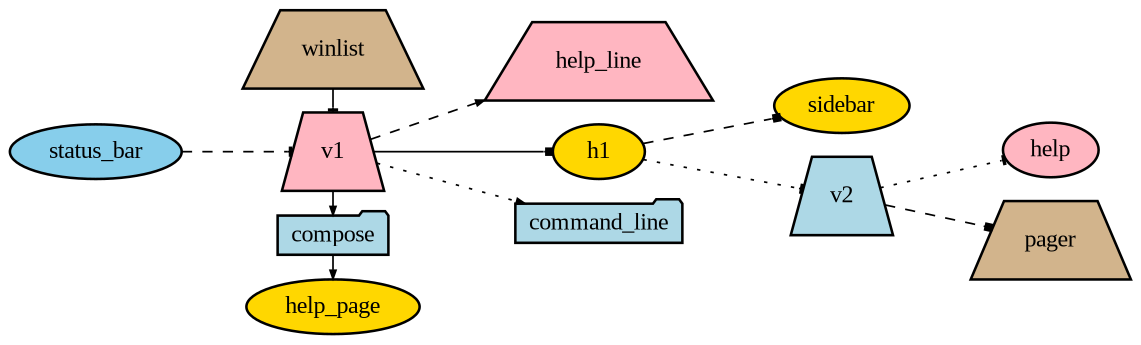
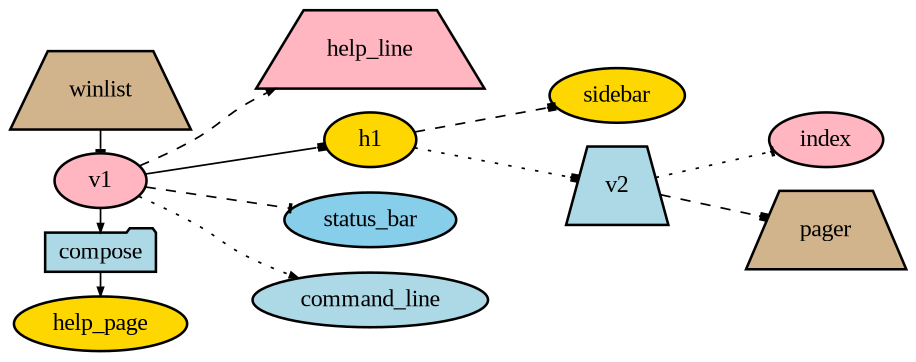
  digraph {
    fontname="Liberation Serif"
    nodesep=0.2
    rankdir=LR
    ranksep=0.5
    node [color=black fillcolor=lightpink fontname="Liberation Serif" fontsize=14 penwidth=1.5 shape=ellipse style="solid,filled"]
    edge [arrowhead=tee arrowsize=0.5 fontname="Liberation Serif" penwidth=1.0 style=bold]
    winlist [fillcolor=tan height=0.25 shape=trapezium]
-   v1 [height=0.25 shape=trapezium]
+   v1 [height=0.25]
    compose [fillcolor=lightblue height=0.25 shape=folder]
    help_page [fillcolor=gold height=0.25]
    help_line [height=0.25 shape=trapezium]
    h1 [fillcolor=gold height=0.25]
    status_bar [fillcolor=skyblue height=0.25]
-   command_line [fillcolor=lightblue height=0.25 shape=folder]
+   command_line [fillcolor=lightblue height=0.25]
    sidebar [fillcolor=gold height=0.25]
    v2 [fillcolor=lightblue height=0.25 shape=trapezium]
-   index [height=0.25 label=help]
+   index [height=0.25]
    pager [fillcolor=tan height=0.25 shape=trapezium]
    subgraph sub_1 {
      rank=same
      winlist
      v1
      compose
      help_page
    }
    winlist -> v1
    v1 -> compose [arrowhead=normal]
    v1 -> help_line [arrowhead=normal style=dashed]
    v1 -> h1 [arrowhead=box]
-   status_bar -> v1 [style=dashed]
+   v1 -> status_bar [style=dashed]
    v1 -> command_line [arrowhead=normal style=dotted]
    compose -> help_page [arrowhead=normal]
    h1 -> sidebar [arrowhead=box style=dashed]
-   h1 -> v2 [style=dotted]
+   h1 -> v2 [arrowhead=box style=dotted]
    v2 -> index [style=dotted]
    v2 -> pager [arrowhead=box style=dashed]
  }
